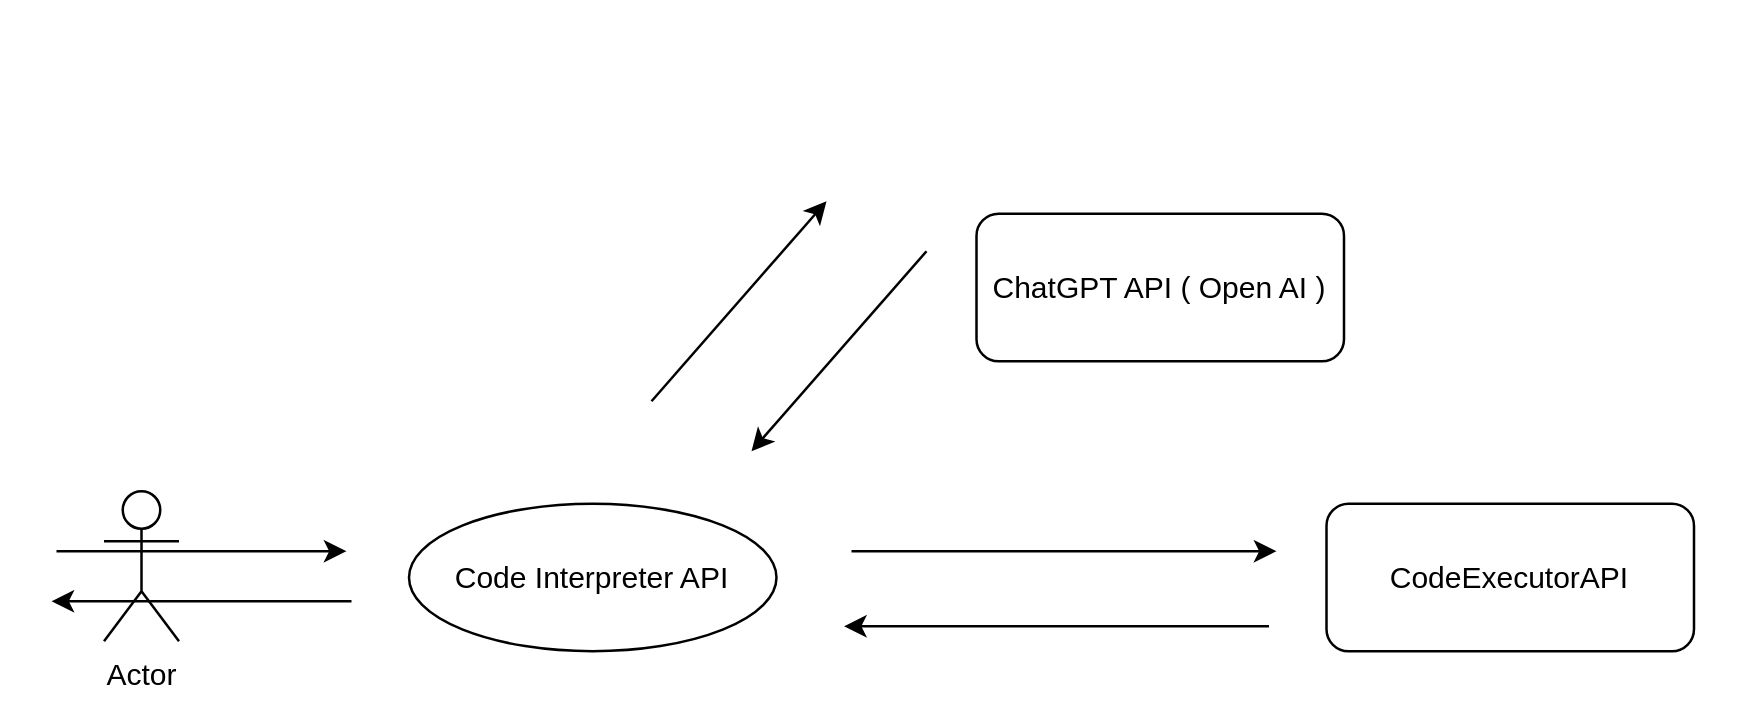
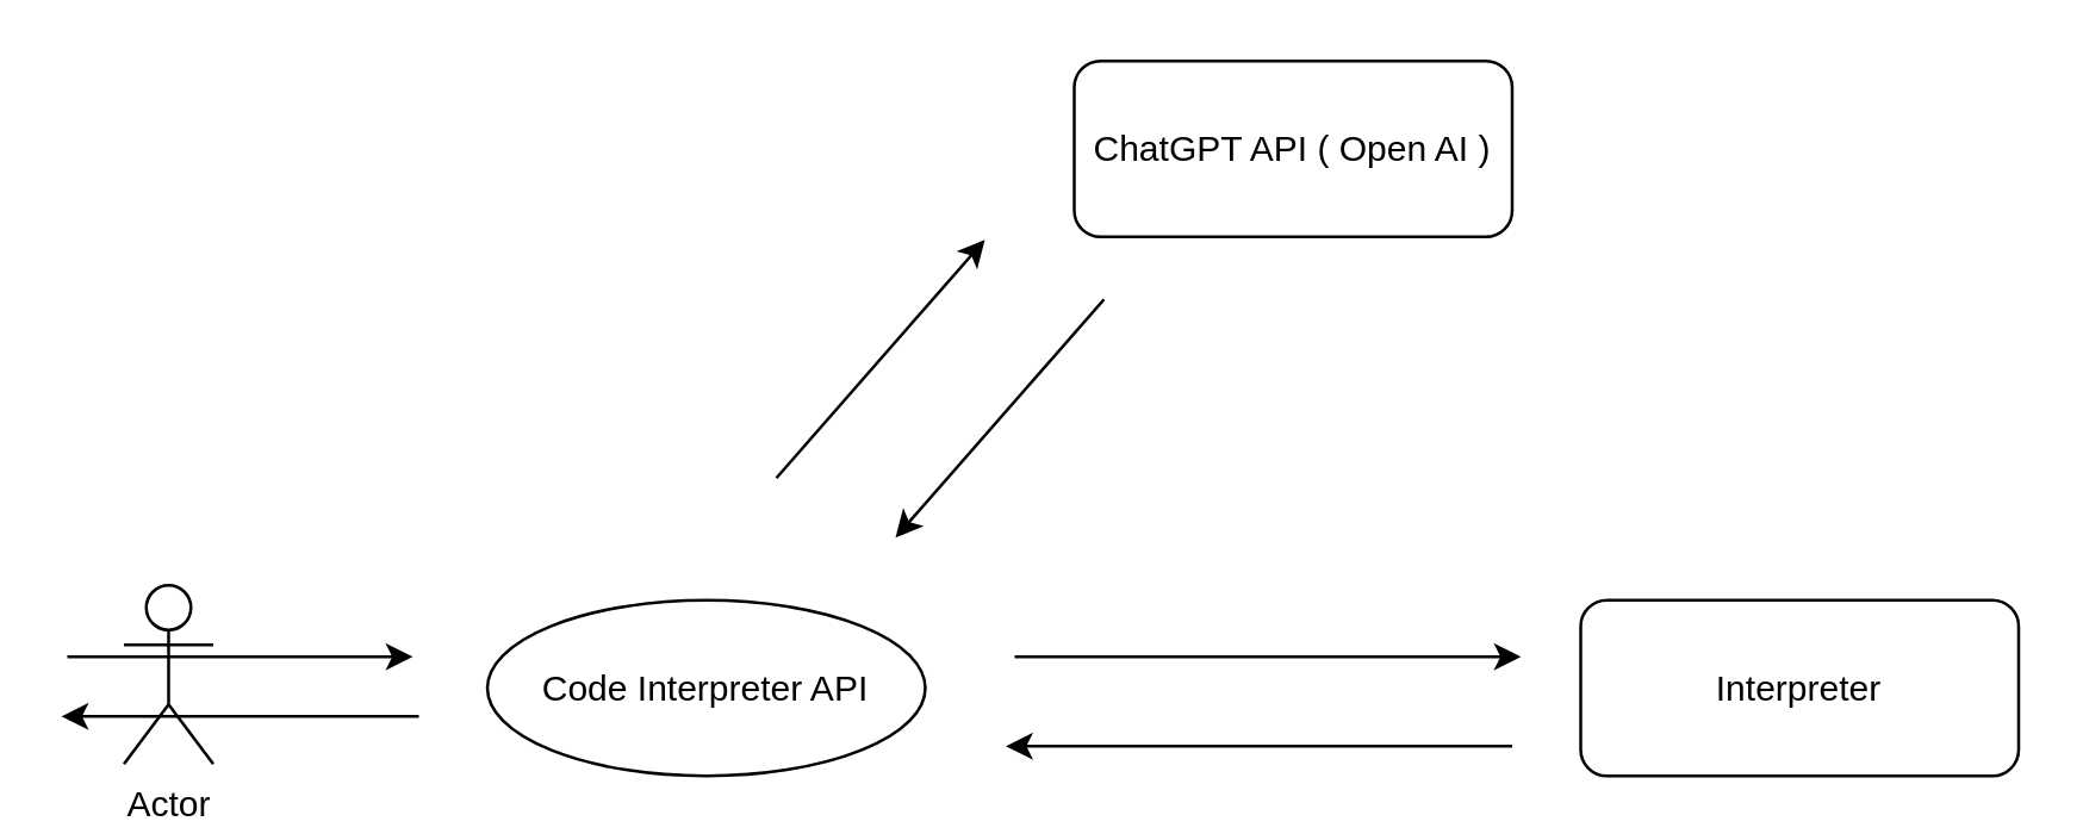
  <mxCell id="0" />
  <mxCell id="1" parent="0" />
  <mxCell id="2" value="&lt;font color=&quot;#000000&quot;&gt;Code Interpreter API&lt;/font&gt;" style="ellipse;whiteSpace=wrap;html=1;fillColor=none;strokeColor=#000000;" vertex="1" parent="1"><mxGeometry x="163" y="201" width="147" height="59" as="geometry" /></mxCell>
  <mxCell id="3" value="Actor" style="shape=umlActor;verticalLabelPosition=bottom;verticalAlign=top;html=1;outlineConnect=0;strokeColor=#000000;" vertex="1" parent="1"><mxGeometry x="41" y="196" width="30" height="60" as="geometry" /></mxCell>
  <mxCell id="4" value="" style="endArrow=classic;html=1;fontColor=#000000;strokeColor=#000;" edge="1" parent="1"><mxGeometry width="50" height="50" relative="1" as="geometry"><mxPoint x="22" y="220" as="sourcePoint" /><mxPoint x="138" y="220" as="targetPoint" /></mxGeometry></mxCell>
  <mxCell id="5" value="" style="endArrow=classic;html=1;fontColor=#000000;strokeColor=#000;" edge="1" parent="1"><mxGeometry width="50" height="50" relative="1" as="geometry"><mxPoint x="140" y="240" as="sourcePoint" /><mxPoint x="20" y="240" as="targetPoint" /></mxGeometry></mxCell>
- <mxCell id="6" value="&lt;font color=&quot;#000000&quot;&gt;ChatGPT API ( Open AI )&lt;/font&gt;" style="rounded=1;whiteSpace=wrap;html=1;fillColor=none;strokeColor=#000000;" vertex="1" parent="1"><mxGeometry x="390" y="85" width="147" height="59" as="geometry" /></mxCell>
+ <mxCell id="6" value="&lt;font color=&quot;#000000&quot;&gt;ChatGPT API ( Open AI )&lt;/font&gt;" style="rounded=1;whiteSpace=wrap;html=1;fillColor=none;strokeColor=#000000;" vertex="1" parent="1"><mxGeometry x="360" y="20" width="147" height="59" as="geometry" /></mxCell>
  <mxCell id="7" value="" style="endArrow=classic;html=1;fontColor=#000000;strokeColor=#000;" edge="1" parent="1"><mxGeometry width="50" height="50" relative="1" as="geometry"><mxPoint x="260" y="160" as="sourcePoint" /><mxPoint x="330" y="80" as="targetPoint" /></mxGeometry></mxCell>
- <mxCell id="8" value="&lt;font color=&quot;#000000&quot;&gt;CodeExecutorAPI&lt;/font&gt;" style="rounded=1;whiteSpace=wrap;html=1;fillColor=none;strokeColor=#000000;" vertex="1" parent="1"><mxGeometry x="530" y="201" width="147" height="59" as="geometry" /></mxCell>
+ <mxCell id="8" value="&lt;font color=&quot;#000000&quot;&gt;Interpreter&lt;/font&gt;" style="rounded=1;whiteSpace=wrap;html=1;fillColor=none;strokeColor=#000000;" vertex="1" parent="1"><mxGeometry x="530" y="201" width="147" height="59" as="geometry" /></mxCell>
  <mxCell id="9" value="" style="endArrow=classic;html=1;fontColor=#000000;strokeColor=#000;" edge="1" parent="1"><mxGeometry width="50" height="50" relative="1" as="geometry"><mxPoint x="370" y="100" as="sourcePoint" /><mxPoint x="300" y="180" as="targetPoint" /></mxGeometry></mxCell>
  <mxCell id="10" value="" style="endArrow=classic;html=1;fontColor=#000000;strokeColor=#000;" edge="1" parent="1"><mxGeometry width="50" height="50" relative="1" as="geometry"><mxPoint x="340" y="220" as="sourcePoint" /><mxPoint x="510" y="220" as="targetPoint" /></mxGeometry></mxCell>
  <mxCell id="11" value="" style="endArrow=classic;html=1;fontColor=#000000;strokeColor=#000;" edge="1" parent="1"><mxGeometry width="50" height="50" relative="1" as="geometry"><mxPoint x="507" y="250" as="sourcePoint" /><mxPoint x="337" y="250" as="targetPoint" /></mxGeometry></mxCell>
